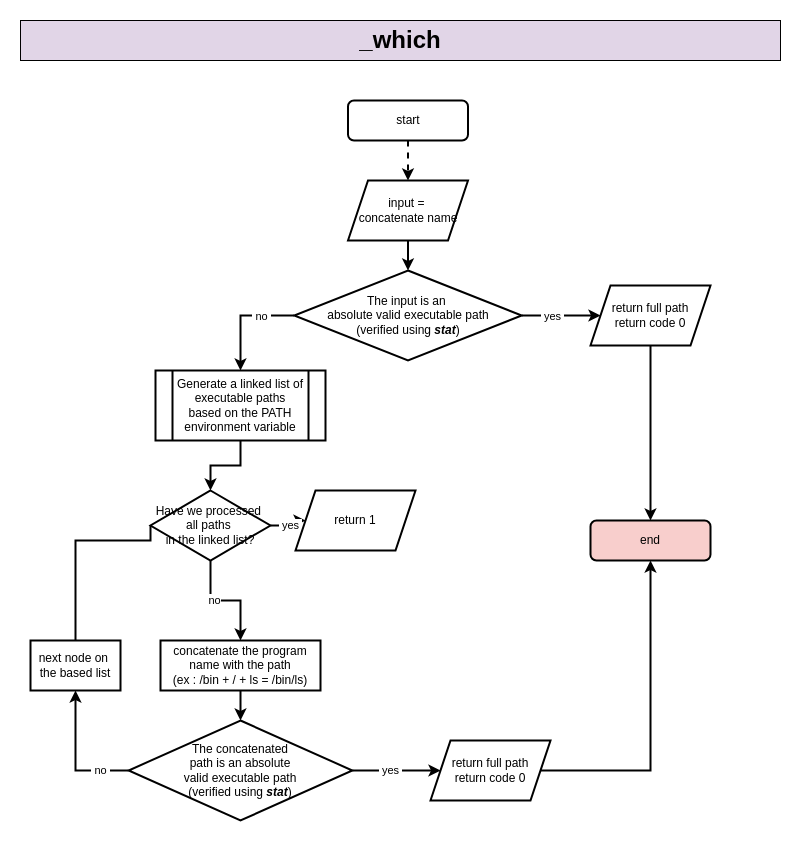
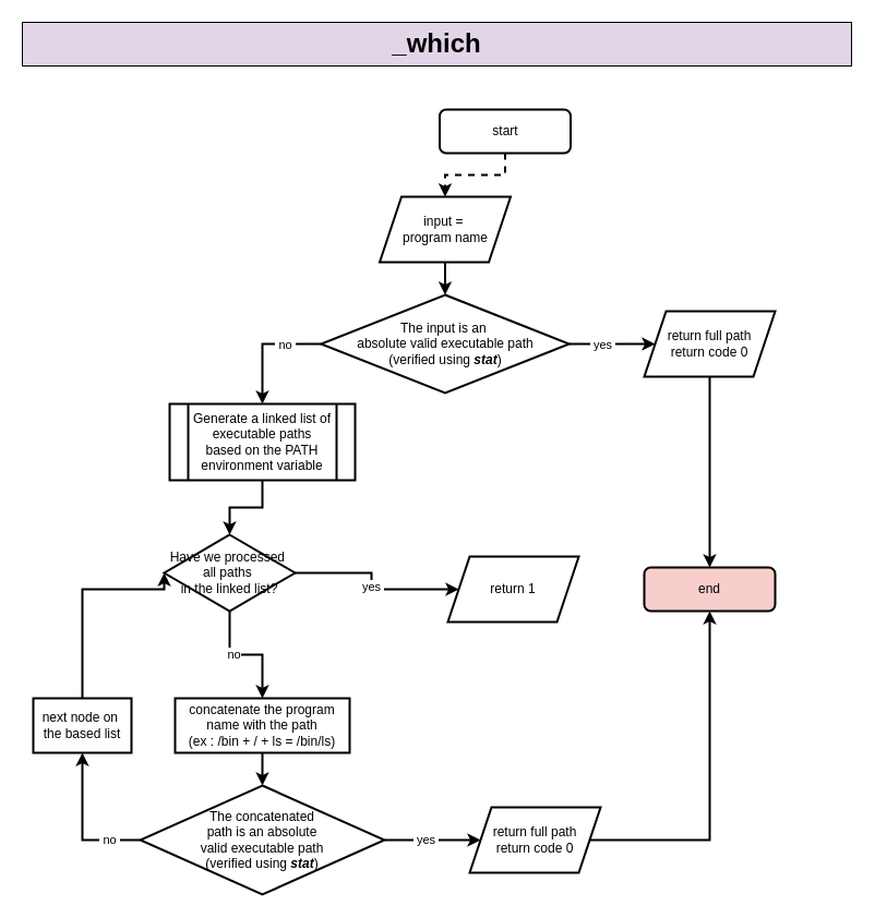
  <mxCell id="0" />
  <mxCell id="1" parent="0" />
  <mxCell id="2" style="edgeStyle=orthogonalEdgeStyle;rounded=0;orthogonalLoop=1;jettySize=auto;html=1;entryX=0.5;entryY=0;entryDx=0;entryDy=0;strokeWidth=2;dashed=1;" parent="1" source="3" target="5" edge="1"><mxGeometry relative="1" as="geometry" /></mxCell>
- <mxCell id="3" value="start" style="rounded=1;whiteSpace=wrap;html=1;fontSize=12;glass=0;strokeWidth=2;shadow=0;" parent="1" vertex="1"><mxGeometry x="347.5" y="100" width="120" height="40" as="geometry" /></mxCell>
+ <mxCell id="3" value="start" style="rounded=1;whiteSpace=wrap;html=1;fontSize=12;glass=0;strokeWidth=2;shadow=0;" parent="1" vertex="1"><mxGeometry x="402.5" y="100" width="120" height="40" as="geometry" /></mxCell>
  <mxCell id="4" value="&lt;h1&gt;_which&lt;/h1&gt;" style="rounded=0;whiteSpace=wrap;html=1;fillColor=#e1d5e7;" parent="1" vertex="1"><mxGeometry x="20" y="20" width="760" height="40" as="geometry" /></mxCell>
- <mxCell id="5" value="input =&amp;nbsp;&lt;div&gt;concatenate name&lt;/div&gt;" style="shape=parallelogram;perimeter=parallelogramPerimeter;whiteSpace=wrap;html=1;fixedSize=1;strokeWidth=2;" parent="1" vertex="1"><mxGeometry x="347.5" y="180" width="120" height="60" as="geometry" /></mxCell>
+ <mxCell id="5" value="input =&amp;nbsp;&lt;div&gt;program name&lt;/div&gt;" style="shape=parallelogram;perimeter=parallelogramPerimeter;whiteSpace=wrap;html=1;fixedSize=1;strokeWidth=2;" parent="1" vertex="1"><mxGeometry x="347.5" y="180" width="120" height="60" as="geometry" /></mxCell>
  <mxCell id="6" style="edgeStyle=orthogonalEdgeStyle;rounded=0;orthogonalLoop=1;jettySize=auto;html=1;strokeWidth=2;entryX=0;entryY=0.5;entryDx=0;entryDy=0;" parent="1" source="10" target="13" edge="1"><mxGeometry relative="1" as="geometry"><mxPoint x="565" y="315" as="targetPoint" /></mxGeometry></mxCell>
  <mxCell id="7" value="&amp;nbsp;yes&amp;nbsp;" style="edgeLabel;html=1;align=center;verticalAlign=middle;resizable=0;points=[];" parent="6" vertex="1" connectable="0"><mxGeometry x="-0.43" y="1" relative="1" as="geometry"><mxPoint x="8" y="1" as="offset" /></mxGeometry></mxCell>
  <mxCell id="8" style="edgeStyle=orthogonalEdgeStyle;rounded=0;orthogonalLoop=1;jettySize=auto;html=1;strokeWidth=2;entryX=0.5;entryY=0;entryDx=0;entryDy=0;" parent="1" source="10" target="14" edge="1"><mxGeometry relative="1" as="geometry"><mxPoint x="235" y="410" as="targetPoint" /><Array as="points"><mxPoint x="240" y="315" /></Array></mxGeometry></mxCell>
  <mxCell id="9" value="&amp;nbsp;no&amp;nbsp;" style="edgeLabel;html=1;align=center;verticalAlign=middle;resizable=0;points=[];" parent="8" vertex="1" connectable="0"><mxGeometry x="-0.397" relative="1" as="geometry"><mxPoint as="offset" /></mxGeometry></mxCell>
  <mxCell id="10" value="The input is an&amp;nbsp;&lt;div&gt;absolute valid executable path&lt;/div&gt;&lt;div&gt;(verified using &lt;b&gt;&lt;i&gt;stat&lt;/i&gt;&lt;/b&gt;)&lt;/div&gt;" style="strokeWidth=2;html=1;shape=mxgraph.flowchart.decision;whiteSpace=wrap;" parent="1" vertex="1"><mxGeometry x="293.75" y="270" width="227.5" height="90" as="geometry" /></mxCell>
  <mxCell id="11" style="edgeStyle=orthogonalEdgeStyle;rounded=0;orthogonalLoop=1;jettySize=auto;html=1;entryX=0.5;entryY=0;entryDx=0;entryDy=0;entryPerimeter=0;strokeWidth=2;" parent="1" source="5" target="10" edge="1"><mxGeometry relative="1" as="geometry" /></mxCell>
  <mxCell id="12" style="edgeStyle=orthogonalEdgeStyle;rounded=0;orthogonalLoop=1;jettySize=auto;html=1;entryX=0.5;entryY=0;entryDx=0;entryDy=0;strokeWidth=2;" parent="1" source="13" target="29" edge="1"><mxGeometry relative="1" as="geometry"><mxPoint x="650" y="500" as="targetPoint" /></mxGeometry></mxCell>
  <mxCell id="13" value="return full path&lt;div&gt;return code 0&lt;/div&gt;" style="shape=parallelogram;perimeter=parallelogramPerimeter;whiteSpace=wrap;html=1;fixedSize=1;strokeWidth=2;" parent="1" vertex="1"><mxGeometry x="590" y="285" width="120" height="60" as="geometry" /></mxCell>
  <mxCell id="14" value="Generate a linked list of executable paths&lt;div&gt;based on the PATH environment variable&lt;/div&gt;" style="shape=process;whiteSpace=wrap;html=1;backgroundOutline=1;strokeWidth=2;" parent="1" vertex="1"><mxGeometry x="155" y="370" width="170" height="70" as="geometry" /></mxCell>
  <mxCell id="15" value="no" style="edgeStyle=orthogonalEdgeStyle;rounded=0;orthogonalLoop=1;jettySize=auto;html=1;entryX=0.5;entryY=0;entryDx=0;entryDy=0;strokeWidth=2;" parent="1" source="17" target="19" edge="1"><mxGeometry x="-0.2" relative="1" as="geometry"><mxPoint as="offset" /></mxGeometry></mxCell>
  <mxCell id="16" value="&amp;nbsp;yes&amp;nbsp;" style="edgeStyle=orthogonalEdgeStyle;rounded=0;orthogonalLoop=1;jettySize=auto;html=1;entryX=0;entryY=0.5;entryDx=0;entryDy=0;strokeWidth=2;" parent="1" source="17" target="28" edge="1"><mxGeometry relative="1" as="geometry" /></mxCell>
  <mxCell id="17" value="Have we processed&amp;nbsp;&lt;div&gt;all paths&amp;nbsp;&lt;/div&gt;&lt;div&gt;in the linked list?&lt;br&gt;&lt;/div&gt;" style="strokeWidth=2;html=1;shape=mxgraph.flowchart.decision;whiteSpace=wrap;" parent="1" vertex="1"><mxGeometry x="150" y="490" width="120" height="70" as="geometry" /></mxCell>
  <mxCell id="18" style="edgeStyle=orthogonalEdgeStyle;rounded=0;orthogonalLoop=1;jettySize=auto;html=1;entryX=0.5;entryY=0;entryDx=0;entryDy=0;entryPerimeter=0;strokeWidth=2;" parent="1" source="14" target="17" edge="1"><mxGeometry relative="1" as="geometry" /></mxCell>
  <mxCell id="19" value="concatenate the program name with the path&lt;div&gt;(ex : /bin + / + ls = /bin/ls)&lt;/div&gt;" style="rounded=0;whiteSpace=wrap;html=1;strokeWidth=2;" parent="1" vertex="1"><mxGeometry x="160" y="640" width="160" height="50" as="geometry" /></mxCell>
  <mxCell id="20" value="&amp;nbsp;yes&amp;nbsp;" style="edgeStyle=orthogonalEdgeStyle;rounded=0;orthogonalLoop=1;jettySize=auto;html=1;entryX=0;entryY=0.5;entryDx=0;entryDy=0;strokeWidth=2;" parent="1" source="22" target="25" edge="1"><mxGeometry x="-0.135" relative="1" as="geometry"><mxPoint as="offset" /></mxGeometry></mxCell>
  <mxCell id="21" value="&amp;nbsp;no&amp;nbsp;" style="edgeStyle=orthogonalEdgeStyle;rounded=0;orthogonalLoop=1;jettySize=auto;html=1;entryX=0.5;entryY=1;entryDx=0;entryDy=0;strokeWidth=2;" parent="1" source="22" target="26" edge="1"><mxGeometry x="-0.577" relative="1" as="geometry"><mxPoint as="offset" /></mxGeometry></mxCell>
  <mxCell id="22" value="The concatenated&lt;div&gt;path is an&amp;nbsp;&lt;span style=&quot;background-color: initial;&quot;&gt;absolute&lt;/span&gt;&lt;/div&gt;&lt;div&gt;&lt;span style=&quot;background-color: initial;&quot;&gt;valid executable path&lt;/span&gt;&lt;div&gt;(verified using &lt;b&gt;&lt;i&gt;stat&lt;/i&gt;&lt;/b&gt;)&lt;/div&gt;&lt;/div&gt;" style="strokeWidth=2;html=1;shape=mxgraph.flowchart.decision;whiteSpace=wrap;" parent="1" vertex="1"><mxGeometry x="128.13" y="720" width="223.75" height="100" as="geometry" /></mxCell>
  <mxCell id="23" style="edgeStyle=orthogonalEdgeStyle;rounded=0;orthogonalLoop=1;jettySize=auto;html=1;entryX=0.5;entryY=0;entryDx=0;entryDy=0;entryPerimeter=0;strokeWidth=2;" parent="1" source="19" target="22" edge="1"><mxGeometry relative="1" as="geometry" /></mxCell>
  <mxCell id="24" style="edgeStyle=orthogonalEdgeStyle;rounded=0;orthogonalLoop=1;jettySize=auto;html=1;entryX=0.5;entryY=1;entryDx=0;entryDy=0;strokeWidth=2;" parent="1" source="25" target="29" edge="1"><mxGeometry relative="1" as="geometry" /></mxCell>
  <mxCell id="25" value="return full path&lt;div&gt;return code 0&lt;/div&gt;" style="shape=parallelogram;perimeter=parallelogramPerimeter;whiteSpace=wrap;html=1;fixedSize=1;strokeWidth=2;" parent="1" vertex="1"><mxGeometry x="430" y="740" width="120" height="60" as="geometry" /></mxCell>
  <mxCell id="26" value="next node on&amp;nbsp;&lt;div&gt;the based list&lt;/div&gt;" style="rounded=0;whiteSpace=wrap;html=1;strokeWidth=2;" parent="1" vertex="1"><mxGeometry x="30" y="640" width="90" height="50" as="geometry" /></mxCell>
- <mxCell id="27" style="edgeStyle=orthogonalEdgeStyle;rounded=0;orthogonalLoop=1;jettySize=auto;html=1;entryX=0;entryY=0.5;entryDx=0;entryDy=0;entryPerimeter=0;strokeWidth=2;endArrow=none;" parent="1" source="26" target="17" edge="1"><mxGeometry relative="1" as="geometry"><Array as="points"><mxPoint x="75" y="540" /></Array></mxGeometry></mxCell>
- <mxCell id="28" value="return 1" style="shape=parallelogram;perimeter=parallelogramPerimeter;whiteSpace=wrap;html=1;fixedSize=1;strokeWidth=2;" parent="1" vertex="1"><mxGeometry x="295" y="490" width="120" height="60" as="geometry" /></mxCell>
+ <mxCell id="27" style="edgeStyle=orthogonalEdgeStyle;rounded=0;orthogonalLoop=1;jettySize=auto;html=1;entryX=0;entryY=0.5;entryDx=0;entryDy=0;entryPerimeter=0;strokeWidth=2;" parent="1" source="26" target="17" edge="1"><mxGeometry relative="1" as="geometry"><Array as="points"><mxPoint x="75" y="540" /></Array></mxGeometry></mxCell>
+ <mxCell id="28" value="return 1" style="shape=parallelogram;perimeter=parallelogramPerimeter;whiteSpace=wrap;html=1;fixedSize=1;strokeWidth=2;" parent="1" vertex="1"><mxGeometry x="410" y="510" width="120" height="60" as="geometry" /></mxCell>
  <mxCell id="29" value="end" style="rounded=1;whiteSpace=wrap;html=1;fontSize=12;glass=0;strokeWidth=2;shadow=0;fillColor=#f8cecc;" parent="1" vertex="1"><mxGeometry x="590" y="520" width="120" height="40" as="geometry" /></mxCell>
